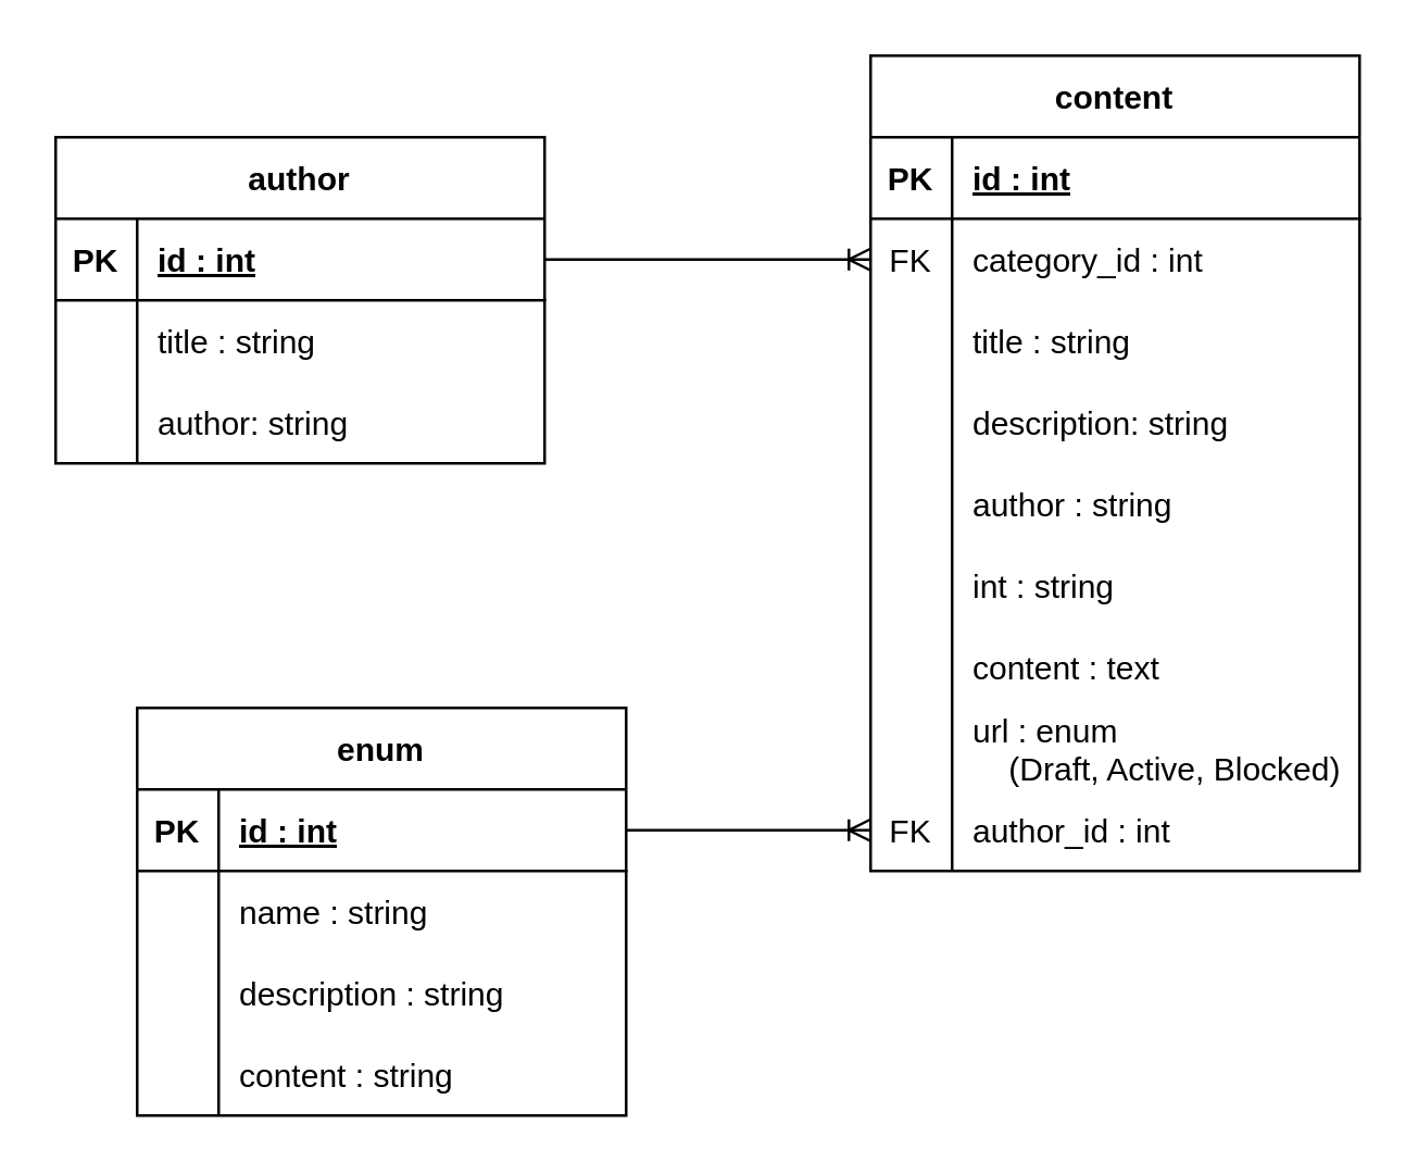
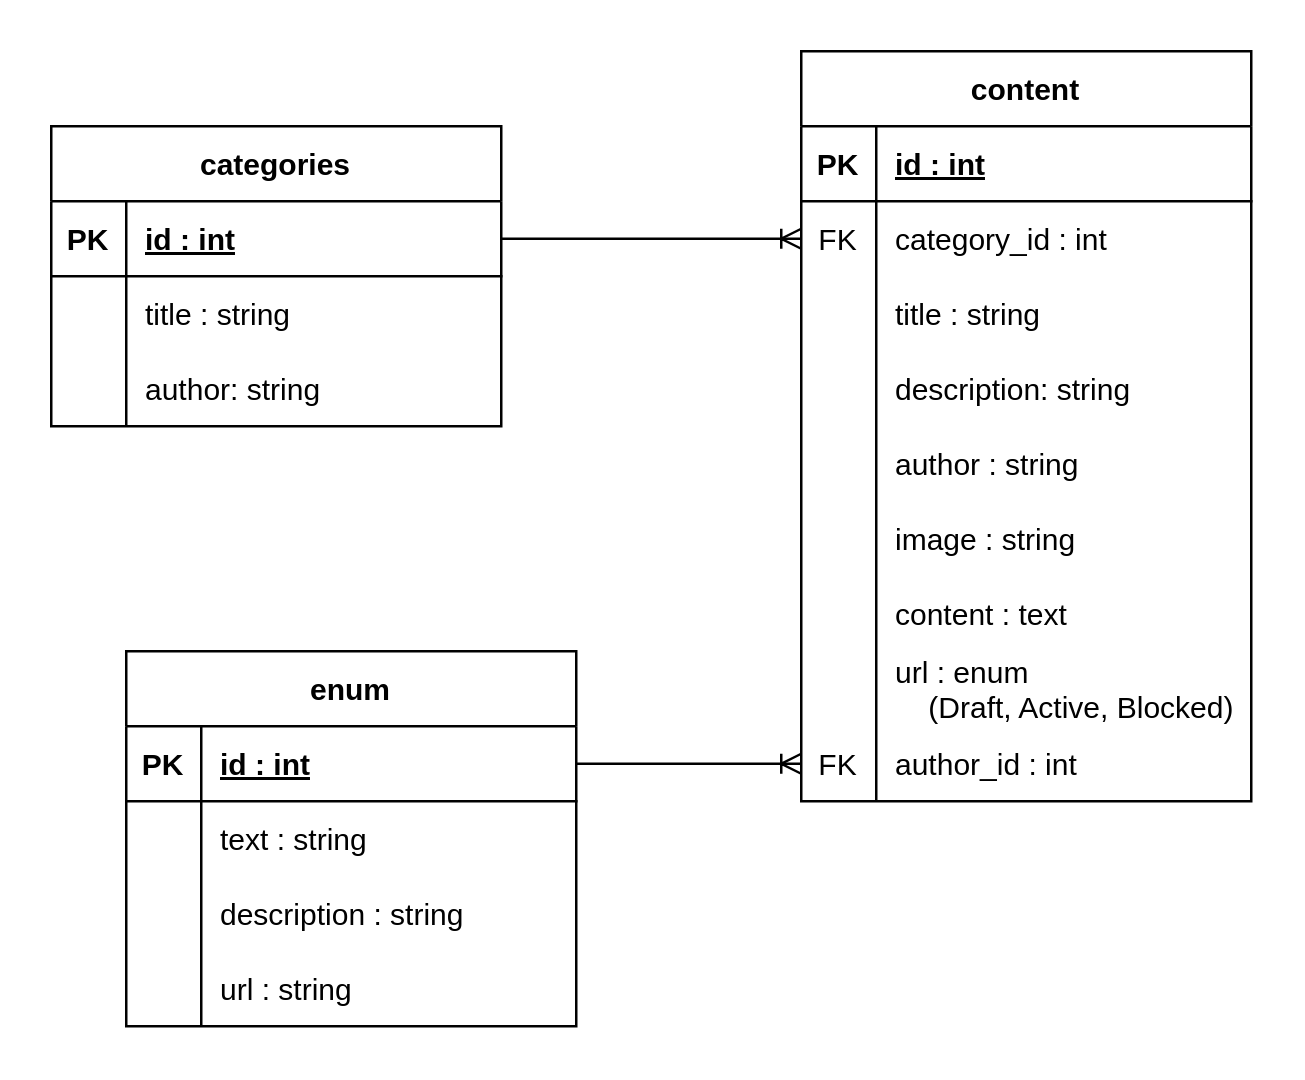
  <mxCell id="0" />
  <mxCell id="1" parent="0" />
- <mxCell id="2" value="author" style="shape=table;startSize=30;container=1;collapsible=1;childLayout=tableLayout;fixedRows=1;rowLines=0;fontStyle=1;align=center;resizeLast=1;" parent="1" vertex="1"><mxGeometry x="20" y="50" width="180" height="120" as="geometry" /></mxCell>
+ <mxCell id="2" value="categories" style="shape=table;startSize=30;container=1;collapsible=1;childLayout=tableLayout;fixedRows=1;rowLines=0;fontStyle=1;align=center;resizeLast=1;" parent="1" vertex="1"><mxGeometry x="20" y="50" width="180" height="120" as="geometry" /></mxCell>
  <mxCell id="3" value="" style="shape=tableRow;horizontal=0;startSize=0;swimlaneHead=0;swimlaneBody=0;fillColor=none;collapsible=0;dropTarget=0;points=[[0,0.5],[1,0.5]];portConstraint=eastwest;top=0;left=0;right=0;bottom=1;" parent="2" vertex="1"><mxGeometry y="30" width="180" height="30" as="geometry" /></mxCell>
  <mxCell id="4" value="PK" style="shape=partialRectangle;connectable=0;fillColor=none;top=0;left=0;bottom=0;right=0;fontStyle=1;overflow=hidden;" parent="3" vertex="1"><mxGeometry width="30" height="30" as="geometry"><mxRectangle width="30" height="30" as="alternateBounds" /></mxGeometry></mxCell>
  <mxCell id="5" value="id : int" style="shape=partialRectangle;connectable=0;fillColor=none;top=0;left=0;bottom=0;right=0;align=left;spacingLeft=6;fontStyle=5;overflow=hidden;" parent="3" vertex="1"><mxGeometry x="30" width="150" height="30" as="geometry"><mxRectangle width="150" height="30" as="alternateBounds" /></mxGeometry></mxCell>
  <mxCell id="6" value="" style="shape=tableRow;horizontal=0;startSize=0;swimlaneHead=0;swimlaneBody=0;fillColor=none;collapsible=0;dropTarget=0;points=[[0,0.5],[1,0.5]];portConstraint=eastwest;top=0;left=0;right=0;bottom=0;" parent="2" vertex="1"><mxGeometry y="60" width="180" height="30" as="geometry" /></mxCell>
  <mxCell id="7" value="" style="shape=partialRectangle;connectable=0;fillColor=none;top=0;left=0;bottom=0;right=0;editable=1;overflow=hidden;" parent="6" vertex="1"><mxGeometry width="30" height="30" as="geometry"><mxRectangle width="30" height="30" as="alternateBounds" /></mxGeometry></mxCell>
  <mxCell id="8" value="title : string" style="shape=partialRectangle;connectable=0;fillColor=none;top=0;left=0;bottom=0;right=0;align=left;spacingLeft=6;overflow=hidden;" parent="6" vertex="1"><mxGeometry x="30" width="150" height="30" as="geometry"><mxRectangle width="150" height="30" as="alternateBounds" /></mxGeometry></mxCell>
  <mxCell id="9" value="" style="shape=tableRow;horizontal=0;startSize=0;swimlaneHead=0;swimlaneBody=0;fillColor=none;collapsible=0;dropTarget=0;points=[[0,0.5],[1,0.5]];portConstraint=eastwest;top=0;left=0;right=0;bottom=0;" parent="2" vertex="1"><mxGeometry y="90" width="180" height="30" as="geometry" /></mxCell>
  <mxCell id="10" value="" style="shape=partialRectangle;connectable=0;fillColor=none;top=0;left=0;bottom=0;right=0;editable=1;overflow=hidden;" parent="9" vertex="1"><mxGeometry width="30" height="30" as="geometry"><mxRectangle width="30" height="30" as="alternateBounds" /></mxGeometry></mxCell>
  <mxCell id="11" value="author: string" style="shape=partialRectangle;connectable=0;fillColor=none;top=0;left=0;bottom=0;right=0;align=left;spacingLeft=6;overflow=hidden;" parent="9" vertex="1"><mxGeometry x="30" width="150" height="30" as="geometry"><mxRectangle width="150" height="30" as="alternateBounds" /></mxGeometry></mxCell>
  <mxCell id="12" value="content" style="shape=table;startSize=30;container=1;collapsible=1;childLayout=tableLayout;fixedRows=1;rowLines=0;fontStyle=1;align=center;resizeLast=1;" parent="1" vertex="1"><mxGeometry x="320" y="20" width="180" height="300" as="geometry" /></mxCell>
  <mxCell id="13" value="" style="shape=tableRow;horizontal=0;startSize=0;swimlaneHead=0;swimlaneBody=0;fillColor=none;collapsible=0;dropTarget=0;points=[[0,0.5],[1,0.5]];portConstraint=eastwest;top=0;left=0;right=0;bottom=1;" parent="12" vertex="1"><mxGeometry y="30" width="180" height="30" as="geometry" /></mxCell>
  <mxCell id="14" value="PK" style="shape=partialRectangle;connectable=0;fillColor=none;top=0;left=0;bottom=0;right=0;fontStyle=1;overflow=hidden;" parent="13" vertex="1"><mxGeometry width="30" height="30" as="geometry"><mxRectangle width="30" height="30" as="alternateBounds" /></mxGeometry></mxCell>
  <mxCell id="15" value="id : int" style="shape=partialRectangle;connectable=0;fillColor=none;top=0;left=0;bottom=0;right=0;align=left;spacingLeft=6;fontStyle=5;overflow=hidden;" parent="13" vertex="1"><mxGeometry x="30" width="150" height="30" as="geometry"><mxRectangle width="150" height="30" as="alternateBounds" /></mxGeometry></mxCell>
  <mxCell id="16" value="" style="shape=tableRow;horizontal=0;startSize=0;swimlaneHead=0;swimlaneBody=0;fillColor=none;collapsible=0;dropTarget=0;points=[[0,0.5],[1,0.5]];portConstraint=eastwest;top=0;left=0;right=0;bottom=0;" parent="12" vertex="1"><mxGeometry y="60" width="180" height="30" as="geometry" /></mxCell>
  <mxCell id="17" value="FK" style="shape=partialRectangle;connectable=0;fillColor=none;top=0;left=0;bottom=0;right=0;editable=1;overflow=hidden;" parent="16" vertex="1"><mxGeometry width="30" height="30" as="geometry"><mxRectangle width="30" height="30" as="alternateBounds" /></mxGeometry></mxCell>
  <mxCell id="18" value="category_id : int" style="shape=partialRectangle;connectable=0;fillColor=none;top=0;left=0;bottom=0;right=0;align=left;spacingLeft=6;overflow=hidden;" parent="16" vertex="1"><mxGeometry x="30" width="150" height="30" as="geometry"><mxRectangle width="150" height="30" as="alternateBounds" /></mxGeometry></mxCell>
  <mxCell id="19" value="" style="shape=tableRow;horizontal=0;startSize=0;swimlaneHead=0;swimlaneBody=0;fillColor=none;collapsible=0;dropTarget=0;points=[[0,0.5],[1,0.5]];portConstraint=eastwest;top=0;left=0;right=0;bottom=0;" parent="12" vertex="1"><mxGeometry y="90" width="180" height="30" as="geometry" /></mxCell>
  <mxCell id="20" value="" style="shape=partialRectangle;connectable=0;fillColor=none;top=0;left=0;bottom=0;right=0;editable=1;overflow=hidden;" parent="19" vertex="1"><mxGeometry width="30" height="30" as="geometry"><mxRectangle width="30" height="30" as="alternateBounds" /></mxGeometry></mxCell>
  <mxCell id="21" value="title : string" style="shape=partialRectangle;connectable=0;fillColor=none;top=0;left=0;bottom=0;right=0;align=left;spacingLeft=6;overflow=hidden;" parent="19" vertex="1"><mxGeometry x="30" width="150" height="30" as="geometry"><mxRectangle width="150" height="30" as="alternateBounds" /></mxGeometry></mxCell>
  <mxCell id="22" value="" style="shape=tableRow;horizontal=0;startSize=0;swimlaneHead=0;swimlaneBody=0;fillColor=none;collapsible=0;dropTarget=0;points=[[0,0.5],[1,0.5]];portConstraint=eastwest;top=0;left=0;right=0;bottom=0;" parent="12" vertex="1"><mxGeometry y="120" width="180" height="30" as="geometry" /></mxCell>
  <mxCell id="23" value="" style="shape=partialRectangle;connectable=0;fillColor=none;top=0;left=0;bottom=0;right=0;editable=1;overflow=hidden;" parent="22" vertex="1"><mxGeometry width="30" height="30" as="geometry"><mxRectangle width="30" height="30" as="alternateBounds" /></mxGeometry></mxCell>
  <mxCell id="24" value="description: string" style="shape=partialRectangle;connectable=0;fillColor=none;top=0;left=0;bottom=0;right=0;align=left;spacingLeft=6;overflow=hidden;" parent="22" vertex="1"><mxGeometry x="30" width="150" height="30" as="geometry"><mxRectangle width="150" height="30" as="alternateBounds" /></mxGeometry></mxCell>
  <mxCell id="25" value="" style="shape=tableRow;horizontal=0;startSize=0;swimlaneHead=0;swimlaneBody=0;fillColor=none;collapsible=0;dropTarget=0;points=[[0,0.5],[1,0.5]];portConstraint=eastwest;top=0;left=0;right=0;bottom=0;" parent="12" vertex="1"><mxGeometry y="150" width="180" height="30" as="geometry" /></mxCell>
  <mxCell id="26" value="" style="shape=partialRectangle;connectable=0;fillColor=none;top=0;left=0;bottom=0;right=0;editable=1;overflow=hidden;" parent="25" vertex="1"><mxGeometry width="30" height="30" as="geometry"><mxRectangle width="30" height="30" as="alternateBounds" /></mxGeometry></mxCell>
  <mxCell id="27" value="author : string" style="shape=partialRectangle;connectable=0;fillColor=none;top=0;left=0;bottom=0;right=0;align=left;spacingLeft=6;overflow=hidden;" parent="25" vertex="1"><mxGeometry x="30" width="150" height="30" as="geometry"><mxRectangle width="150" height="30" as="alternateBounds" /></mxGeometry></mxCell>
  <mxCell id="28" value="" style="shape=tableRow;horizontal=0;startSize=0;swimlaneHead=0;swimlaneBody=0;fillColor=none;collapsible=0;dropTarget=0;points=[[0,0.5],[1,0.5]];portConstraint=eastwest;top=0;left=0;right=0;bottom=0;" parent="12" vertex="1"><mxGeometry y="180" width="180" height="30" as="geometry" /></mxCell>
  <mxCell id="29" value="" style="shape=partialRectangle;connectable=0;fillColor=none;top=0;left=0;bottom=0;right=0;editable=1;overflow=hidden;" parent="28" vertex="1"><mxGeometry width="30" height="30" as="geometry"><mxRectangle width="30" height="30" as="alternateBounds" /></mxGeometry></mxCell>
- <mxCell id="30" value="int : string" style="shape=partialRectangle;connectable=0;fillColor=none;top=0;left=0;bottom=0;right=0;align=left;spacingLeft=6;overflow=hidden;" parent="28" vertex="1"><mxGeometry x="30" width="150" height="30" as="geometry"><mxRectangle width="150" height="30" as="alternateBounds" /></mxGeometry></mxCell>
+ <mxCell id="30" value="image : string" style="shape=partialRectangle;connectable=0;fillColor=none;top=0;left=0;bottom=0;right=0;align=left;spacingLeft=6;overflow=hidden;" parent="28" vertex="1"><mxGeometry x="30" width="150" height="30" as="geometry"><mxRectangle width="150" height="30" as="alternateBounds" /></mxGeometry></mxCell>
  <mxCell id="31" value="" style="shape=tableRow;horizontal=0;startSize=0;swimlaneHead=0;swimlaneBody=0;fillColor=none;collapsible=0;dropTarget=0;points=[[0,0.5],[1,0.5]];portConstraint=eastwest;top=0;left=0;right=0;bottom=0;" parent="12" vertex="1"><mxGeometry y="210" width="180" height="30" as="geometry" /></mxCell>
  <mxCell id="32" value="" style="shape=partialRectangle;connectable=0;fillColor=none;top=0;left=0;bottom=0;right=0;editable=1;overflow=hidden;" parent="31" vertex="1"><mxGeometry width="30" height="30" as="geometry"><mxRectangle width="30" height="30" as="alternateBounds" /></mxGeometry></mxCell>
  <mxCell id="33" value="content : text" style="shape=partialRectangle;connectable=0;fillColor=none;top=0;left=0;bottom=0;right=0;align=left;spacingLeft=6;overflow=hidden;" parent="31" vertex="1"><mxGeometry x="30" width="150" height="30" as="geometry"><mxRectangle width="150" height="30" as="alternateBounds" /></mxGeometry></mxCell>
  <mxCell id="34" value="" style="shape=tableRow;horizontal=0;startSize=0;swimlaneHead=0;swimlaneBody=0;fillColor=none;collapsible=0;dropTarget=0;points=[[0,0.5],[1,0.5]];portConstraint=eastwest;top=0;left=0;right=0;bottom=0;" parent="12" vertex="1"><mxGeometry y="240" width="180" height="30" as="geometry" /></mxCell>
  <mxCell id="35" value="" style="shape=partialRectangle;connectable=0;fillColor=none;top=0;left=0;bottom=0;right=0;editable=1;overflow=hidden;" parent="34" vertex="1"><mxGeometry width="30" height="30" as="geometry"><mxRectangle width="30" height="30" as="alternateBounds" /></mxGeometry></mxCell>
  <mxCell id="36" value="url : enum&#10;    (Draft, Active, Blocked)" style="shape=partialRectangle;connectable=0;fillColor=none;top=0;left=0;bottom=0;right=0;align=left;spacingLeft=6;overflow=hidden;" parent="34" vertex="1"><mxGeometry x="30" width="150" height="30" as="geometry"><mxRectangle width="150" height="30" as="alternateBounds" /></mxGeometry></mxCell>
  <mxCell id="37" value="" style="shape=tableRow;horizontal=0;startSize=0;swimlaneHead=0;swimlaneBody=0;fillColor=none;collapsible=0;dropTarget=0;points=[[0,0.5],[1,0.5]];portConstraint=eastwest;top=0;left=0;right=0;bottom=0;" vertex="1" parent="12"><mxGeometry y="270" width="180" height="30" as="geometry" /></mxCell>
  <mxCell id="38" value="FK" style="shape=partialRectangle;connectable=0;fillColor=none;top=0;left=0;bottom=0;right=0;editable=1;overflow=hidden;" vertex="1" parent="37"><mxGeometry width="30" height="30" as="geometry"><mxRectangle width="30" height="30" as="alternateBounds" /></mxGeometry></mxCell>
  <mxCell id="39" value="author_id : int" style="shape=partialRectangle;connectable=0;fillColor=none;top=0;left=0;bottom=0;right=0;align=left;spacingLeft=6;overflow=hidden;" vertex="1" parent="37"><mxGeometry x="30" width="150" height="30" as="geometry"><mxRectangle width="150" height="30" as="alternateBounds" /></mxGeometry></mxCell>
  <mxCell id="40" value="enum" style="shape=table;startSize=30;container=1;collapsible=1;childLayout=tableLayout;fixedRows=1;rowLines=0;fontStyle=1;align=center;resizeLast=1;" parent="1" vertex="1"><mxGeometry x="50" y="260" width="180" height="150" as="geometry" /></mxCell>
  <mxCell id="41" value="" style="shape=tableRow;horizontal=0;startSize=0;swimlaneHead=0;swimlaneBody=0;fillColor=none;collapsible=0;dropTarget=0;points=[[0,0.5],[1,0.5]];portConstraint=eastwest;top=0;left=0;right=0;bottom=1;" parent="40" vertex="1"><mxGeometry y="30" width="180" height="30" as="geometry" /></mxCell>
  <mxCell id="42" value="PK" style="shape=partialRectangle;connectable=0;fillColor=none;top=0;left=0;bottom=0;right=0;fontStyle=1;overflow=hidden;" parent="41" vertex="1"><mxGeometry width="30" height="30" as="geometry"><mxRectangle width="30" height="30" as="alternateBounds" /></mxGeometry></mxCell>
  <mxCell id="43" value="id : int" style="shape=partialRectangle;connectable=0;fillColor=none;top=0;left=0;bottom=0;right=0;align=left;spacingLeft=6;fontStyle=5;overflow=hidden;" parent="41" vertex="1"><mxGeometry x="30" width="150" height="30" as="geometry"><mxRectangle width="150" height="30" as="alternateBounds" /></mxGeometry></mxCell>
  <mxCell id="44" value="" style="shape=tableRow;horizontal=0;startSize=0;swimlaneHead=0;swimlaneBody=0;fillColor=none;collapsible=0;dropTarget=0;points=[[0,0.5],[1,0.5]];portConstraint=eastwest;top=0;left=0;right=0;bottom=0;" parent="40" vertex="1"><mxGeometry y="60" width="180" height="30" as="geometry" /></mxCell>
  <mxCell id="45" value="" style="shape=partialRectangle;connectable=0;fillColor=none;top=0;left=0;bottom=0;right=0;editable=1;overflow=hidden;" parent="44" vertex="1"><mxGeometry width="30" height="30" as="geometry"><mxRectangle width="30" height="30" as="alternateBounds" /></mxGeometry></mxCell>
- <mxCell id="46" value="name : string" style="shape=partialRectangle;connectable=0;fillColor=none;top=0;left=0;bottom=0;right=0;align=left;spacingLeft=6;overflow=hidden;" parent="44" vertex="1"><mxGeometry x="30" width="150" height="30" as="geometry"><mxRectangle width="150" height="30" as="alternateBounds" /></mxGeometry></mxCell>
+ <mxCell id="46" value="text : string" style="shape=partialRectangle;connectable=0;fillColor=none;top=0;left=0;bottom=0;right=0;align=left;spacingLeft=6;overflow=hidden;" parent="44" vertex="1"><mxGeometry x="30" width="150" height="30" as="geometry"><mxRectangle width="150" height="30" as="alternateBounds" /></mxGeometry></mxCell>
  <mxCell id="47" value="" style="shape=tableRow;horizontal=0;startSize=0;swimlaneHead=0;swimlaneBody=0;fillColor=none;collapsible=0;dropTarget=0;points=[[0,0.5],[1,0.5]];portConstraint=eastwest;top=0;left=0;right=0;bottom=0;" parent="40" vertex="1"><mxGeometry y="90" width="180" height="30" as="geometry" /></mxCell>
  <mxCell id="48" value="" style="shape=partialRectangle;connectable=0;fillColor=none;top=0;left=0;bottom=0;right=0;editable=1;overflow=hidden;" parent="47" vertex="1"><mxGeometry width="30" height="30" as="geometry"><mxRectangle width="30" height="30" as="alternateBounds" /></mxGeometry></mxCell>
  <mxCell id="49" value="description : string" style="shape=partialRectangle;connectable=0;fillColor=none;top=0;left=0;bottom=0;right=0;align=left;spacingLeft=6;overflow=hidden;" parent="47" vertex="1"><mxGeometry x="30" width="150" height="30" as="geometry"><mxRectangle width="150" height="30" as="alternateBounds" /></mxGeometry></mxCell>
  <mxCell id="50" value="" style="shape=tableRow;horizontal=0;startSize=0;swimlaneHead=0;swimlaneBody=0;fillColor=none;collapsible=0;dropTarget=0;points=[[0,0.5],[1,0.5]];portConstraint=eastwest;top=0;left=0;right=0;bottom=0;" parent="40" vertex="1"><mxGeometry y="120" width="180" height="30" as="geometry" /></mxCell>
  <mxCell id="51" value="" style="shape=partialRectangle;connectable=0;fillColor=none;top=0;left=0;bottom=0;right=0;editable=1;overflow=hidden;" parent="50" vertex="1"><mxGeometry width="30" height="30" as="geometry"><mxRectangle width="30" height="30" as="alternateBounds" /></mxGeometry></mxCell>
- <mxCell id="52" value="content : string" style="shape=partialRectangle;connectable=0;fillColor=none;top=0;left=0;bottom=0;right=0;align=left;spacingLeft=6;overflow=hidden;" parent="50" vertex="1"><mxGeometry x="30" width="150" height="30" as="geometry"><mxRectangle width="150" height="30" as="alternateBounds" /></mxGeometry></mxCell>
+ <mxCell id="52" value="url : string" style="shape=partialRectangle;connectable=0;fillColor=none;top=0;left=0;bottom=0;right=0;align=left;spacingLeft=6;overflow=hidden;" parent="50" vertex="1"><mxGeometry x="30" width="150" height="30" as="geometry"><mxRectangle width="150" height="30" as="alternateBounds" /></mxGeometry></mxCell>
  <mxCell id="53" value="" style="edgeStyle=entityRelationEdgeStyle;fontSize=12;html=1;endArrow=ERoneToMany;rounded=0;" parent="1" source="41" target="37" edge="1"><mxGeometry width="100" height="100" relative="1" as="geometry"><mxPoint x="570" y="355" as="sourcePoint" /><mxPoint x="320" y="400" as="targetPoint" /></mxGeometry></mxCell>
  <mxCell id="54" value="" style="edgeStyle=entityRelationEdgeStyle;fontSize=12;html=1;endArrow=ERoneToMany;rounded=0;" parent="1" source="3" target="16" edge="1"><mxGeometry width="100" height="100" relative="1" as="geometry"><mxPoint x="170" y="95" as="sourcePoint" /><mxPoint x="270" y="140" as="targetPoint" /></mxGeometry></mxCell>
